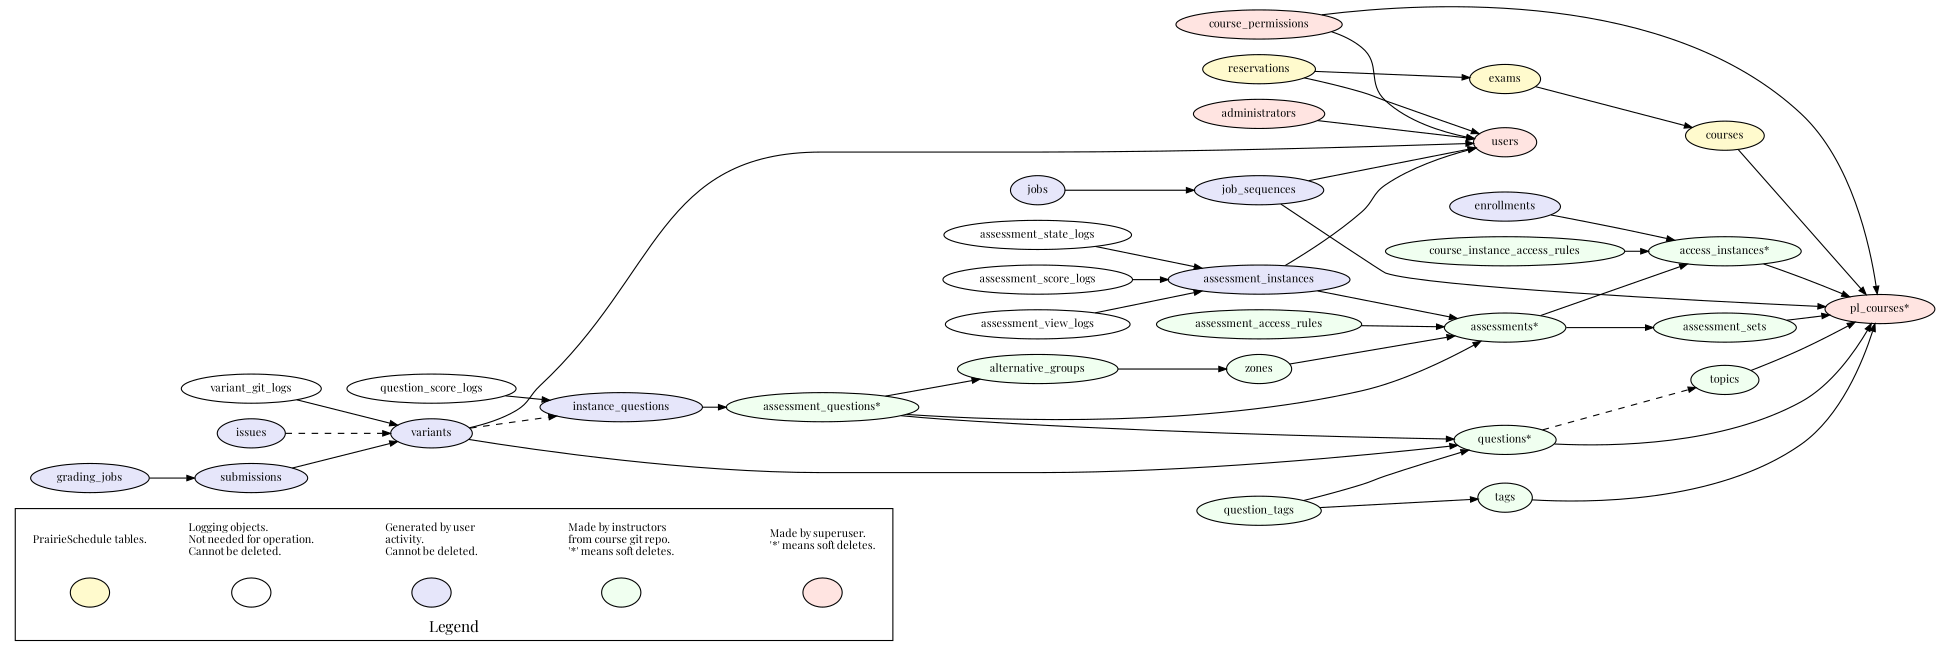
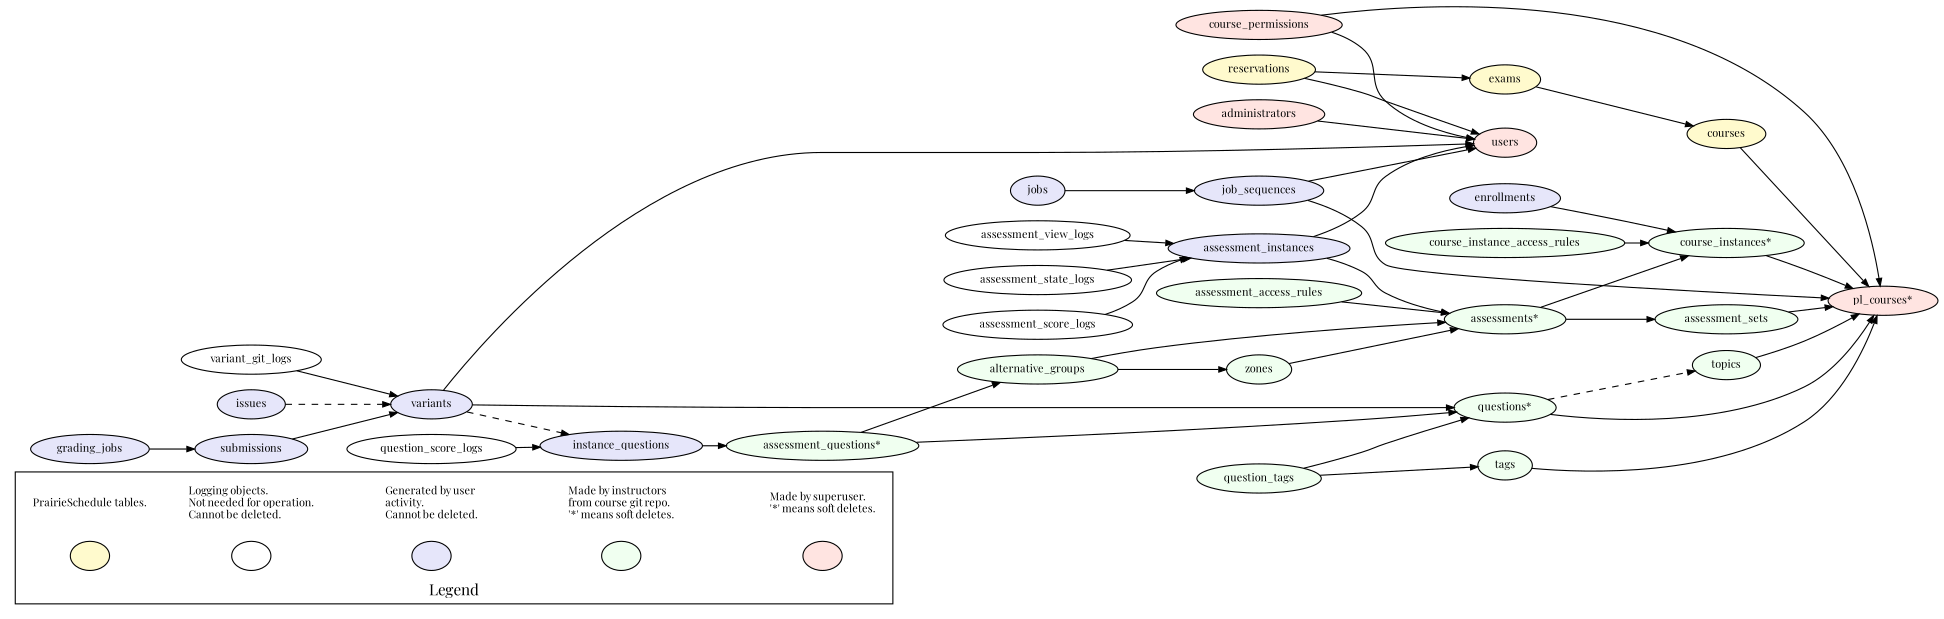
  digraph {
    fontname="Playfair Display"
    nodesep=0.2
    rankdir=LR
    ranksep=0.3
    node [fontname="Playfair Display" fontsize=10 style=filled fillcolor=honeydew1]
    edge [arrowsize=0.7 fontname="Playfair Display" fontsize=10]
    n1 [height=0.3 label="PrairieSchedule tables.\l" shape=plaintext style=solid width=0.5 fillcolor=""]
    n2 [height=0.3 label="Logging objects.\lNot needed for operation.\lCannot be deleted.\l" shape=plaintext style=solid width=0.5 fillcolor=""]
    n3 [fillcolor=lemonchiffon height=0.3 label=" " width=0.5]
    n4 [fillcolor=white height=0.3 label=" " width=0.5]
    n5 [height=0.3 label="Generated by user\lactivity.\lCannot be deleted.\l" shape=plaintext style=solid width=0.5 fillcolor=""]
    n6 [fillcolor=lavender height=0.3 label=" " width=0.5]
    n7 [height=0.3 label="Made by instructors\lfrom course git repo.\l'*' means soft deletes.\l" shape=plaintext style=solid width=0.5 fillcolor=""]
    n8 [height=0.3 label=" " width=0.5]
    n9 [height=0.3 label="Made by superuser.\l'*' means soft deletes.\l" shape=plaintext style=solid width=0.5 fillcolor=""]
    n10 [fillcolor=mistyrose1 height=0.3 label=" " width=0.5]
    users [fillcolor=mistyrose1 height=0.3 width=0.5]
    administrators [fillcolor=mistyrose1 height=0.3 width=0.5]
    n13 [fillcolor=mistyrose1 height=0.3 label="pl_courses*" width=0.5]
    course_permissions [fillcolor=mistyrose1 height=0.3 width=0.5]
    courses [fillcolor=lemonchiffon height=0.3 width=0.5]
    exams [fillcolor=lemonchiffon height=0.3 width=0.5]
    reservations [fillcolor=lemonchiffon height=0.3 width=0.5]
-   n18 [height=0.3 label="access_instances*" width=0.5]
+   n18 [height=0.3 label="course_instances*" width=0.5]
    course_instance_access_rules [height=0.3 width=0.5]
    assessment_access_rules [height=0.3 width=0.5]
    n21 [height=0.3 label="assessments*" width=0.5]
    assessment_sets [height=0.3 width=0.5]
    n23 [height=0.3 label="questions*" width=0.5]
    topics [height=0.3 width=0.5]
    question_tags [height=0.3 width=0.5]
    tags [height=0.3 width=0.5]
    n27 [height=0.3 label="assessment_questions*" width=0.5]
    alternative_groups [height=0.3 width=0.5]
    zones [height=0.3 width=0.5]
    issues [fillcolor=lavender height=0.3 width=0.5]
    variants [fillcolor=lavender height=0.3 width=0.5]
    instance_questions [fillcolor=lavender height=0.3 width=0.5]
    enrollments [fillcolor=lavender height=0.3 width=0.5]
    assessment_instances [fillcolor=lavender height=0.3 width=0.5]
    submissions [fillcolor=lavender height=0.3 width=0.5]
    grading_jobs [fillcolor=lavender height=0.3 width=0.5]
    job_sequences [fillcolor=lavender height=0.3 width=0.5]
    jobs [fillcolor=lavender height=0.3 width=0.5]
    assessment_state_logs [fillcolor=white height=0.3 width=0.5]
    assessment_score_logs [fillcolor=white height=0.3 width=0.5]
    question_score_logs [fillcolor=white height=0.3 width=0.5]
    n42 [fillcolor=white height=0.3 label=variant_git_logs width=0.5]
    assessment_view_logs [fillcolor=white height=0.3 width=0.5]
    subgraph cluster_1 {
      label=Legend
      labelloc=b
      n1
      n2
      n3
      n4
      n5
      n6
      n7
      n8
      n9
      n10
    }
    n1 -> n2 [style=invis]
    n2 -> n5 [style=invis]
    n3 -> n4 [style=invis]
    n4 -> n6 [style=invis]
    n5 -> n7 [style=invis]
    n6 -> n8 [style=invis]
    n7 -> n9 [style=invis]
    n8 -> n10 [style=invis]
    administrators -> users
    course_permissions -> users
    course_permissions -> n13
    courses -> n13
    exams -> courses
    reservations -> users
    reservations -> exams
    n18 -> n13
    course_instance_access_rules -> n18
    assessment_access_rules -> n21
    n21 -> n18
    n21 -> assessment_sets
    assessment_sets -> n13
    n23 -> n13
    n23 -> topics [style=dashed]
    topics -> n13
    question_tags -> n23
    question_tags -> tags
    tags -> n13
-   n27 -> n21
+   alternative_groups -> n21
    n27 -> n23
    n27 -> alternative_groups
    alternative_groups -> zones
    zones -> n21
    issues -> variants [style=dashed]
    variants -> users
    variants -> n23
    variants -> instance_questions [style=dashed]
    instance_questions -> n27
    enrollments -> n18
    assessment_instances -> users
    assessment_instances -> n21
    submissions -> variants
    grading_jobs -> submissions
    job_sequences -> users
    job_sequences -> n13
    jobs -> job_sequences
    assessment_state_logs -> assessment_instances
    assessment_score_logs -> assessment_instances
    question_score_logs -> instance_questions
    n42 -> variants
    assessment_view_logs -> assessment_instances
  }
